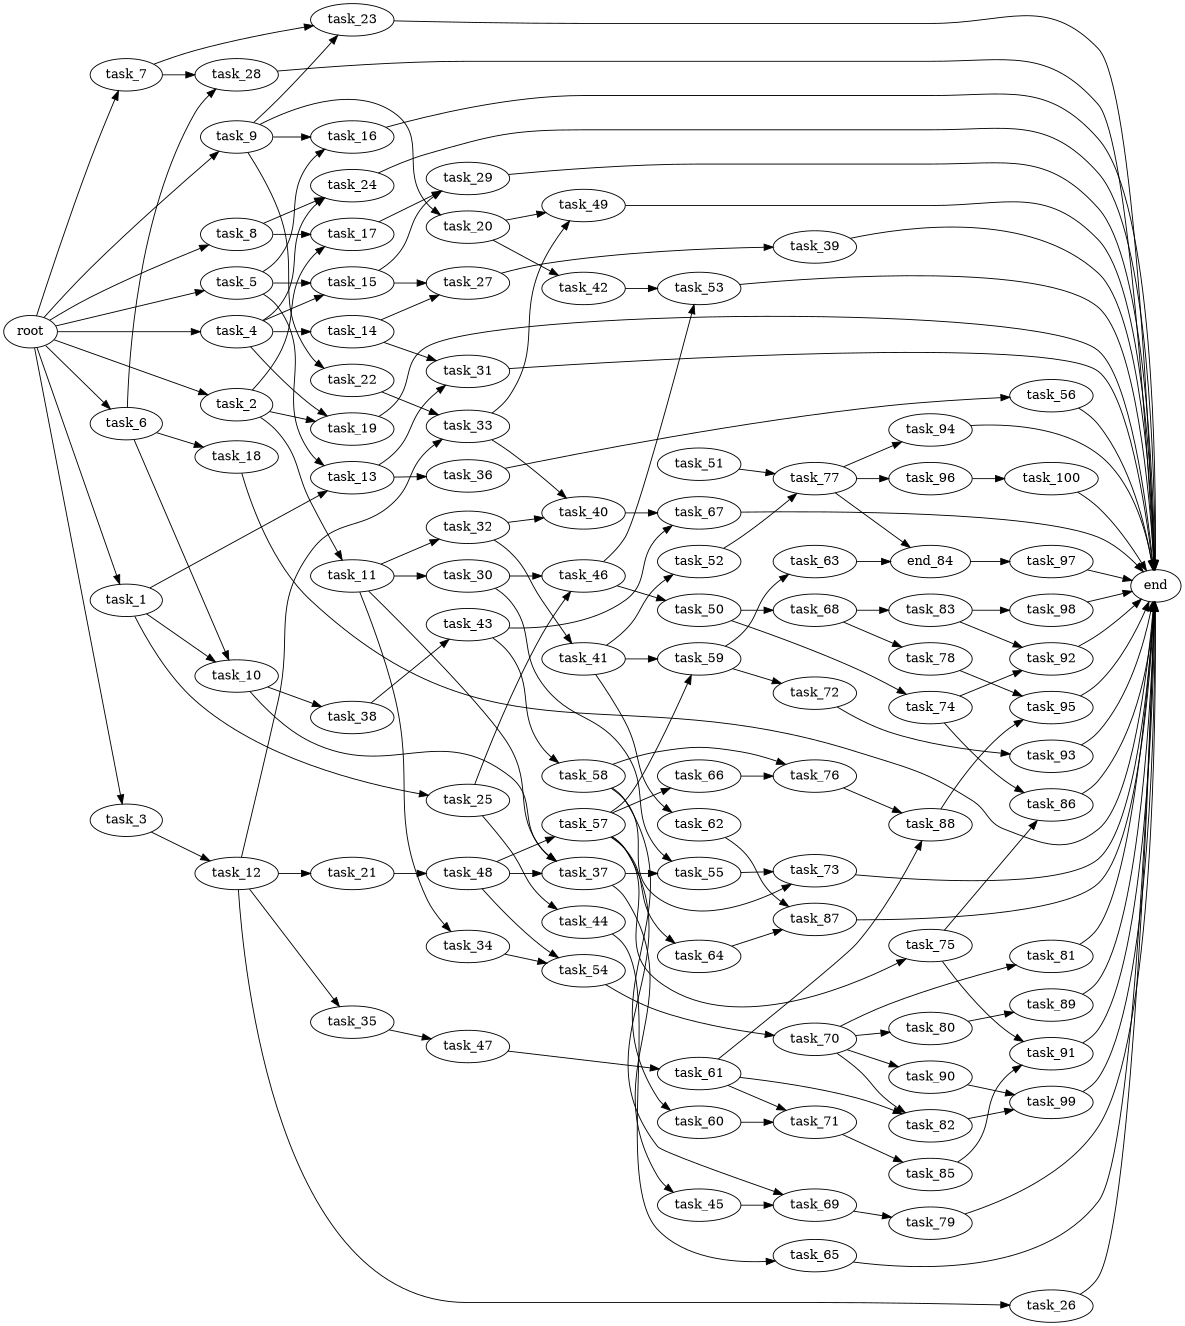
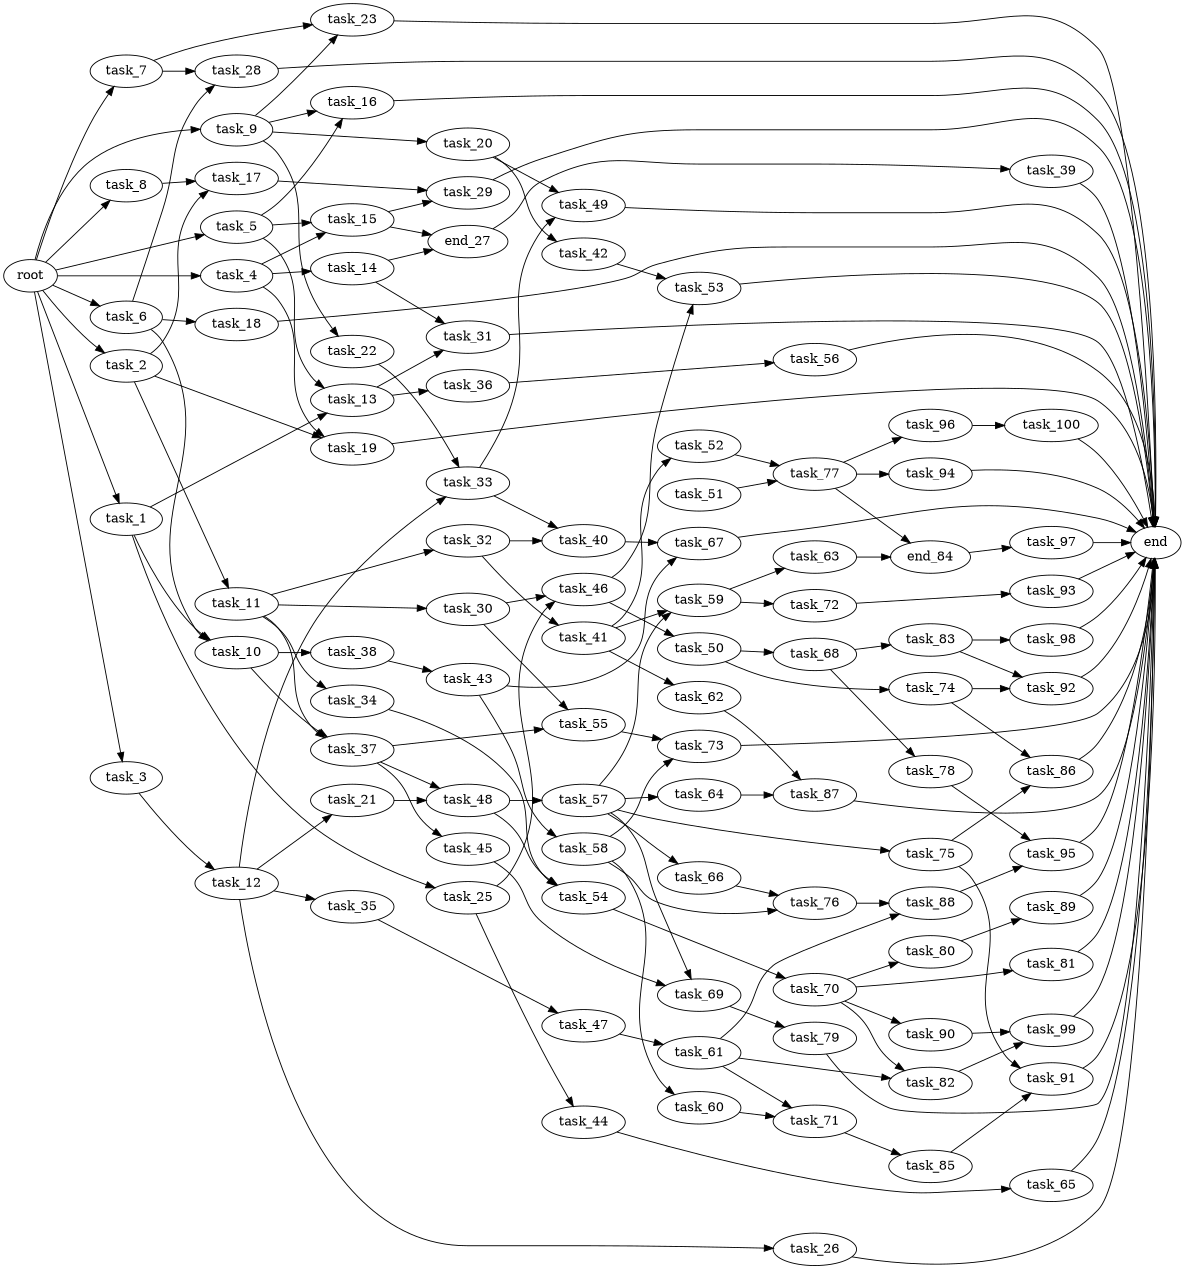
  digraph {
    rankdir=LR
    task_7
    task_23
    task_28
    end
    task_29
    task_65
    task_15
-   task_27
+   task_27 [label=end_27]
    task_39
    task_48
    task_54
    task_57
    task_70
    task_64
    task_69
    task_75
    task_66
    task_59
    task_91
    task_44
    task_55
    task_73
    task_9
    task_16
    task_20
    task_22
    task_42
    task_49
    task_33
    n30 [label=end_84]
    task_97
    task_81
    task_82
    task_90
    task_80
    task_99
    task_89
    task_85
    task_14
    task_31
    task_34
    task_37
    task_45
    task_87
    task_79
    task_53
    task_21
    task_92
    task_60
    task_71
    task_67
    task_96
    task_100
    task_35
    task_47
    task_61
    task_76
    task_88
    task_95
    task_51
    task_77
    task_94
    task_62
    task_25
    task_46
    task_50
    task_86
    root
    task_5
    task_6
    task_8
    task_2
    task_3
    task_1
    task_4
    task_13
    task_10
    task_18
    task_17
-   task_24
    task_11
    task_19
    task_12
    task_72
    task_93
    task_36
    task_38
    task_43
    task_30
    task_26
    task_74
    task_68
    task_78
    task_83
    task_56
    task_40
    task_52
    task_32
    task_58
    task_41
    task_63
    task_98
    task_7 -> task_23
    task_7 -> task_28
    task_23 -> end
    task_28 -> end
    task_29 -> end
    task_65 -> end
    task_15 -> task_29
    task_15 -> task_27
    task_27 -> task_39
    task_39 -> end
    task_48 -> task_54
    task_48 -> task_57
    task_54 -> task_70
    task_57 -> task_64
    task_57 -> task_69
    task_57 -> task_75
    task_57 -> task_66
    task_57 -> task_59
    task_70 -> task_81
    task_70 -> task_82
    task_70 -> task_90
    task_70 -> task_80
    task_64 -> task_87
    task_69 -> task_79
    task_75 -> task_91
    task_75 -> task_86
    task_66 -> task_76
    task_59 -> task_72
    task_59 -> task_63
    task_91 -> end
    task_44 -> task_65
    task_55 -> task_73
    task_73 -> end
    task_9 -> task_23
    task_9 -> task_16
    task_9 -> task_20
    task_9 -> task_22
    task_16 -> end
    task_20 -> task_42
    task_20 -> task_49
    task_22 -> task_33
    task_42 -> task_53
    task_49 -> end
    task_33 -> task_49
    task_33 -> task_40
    n30 -> task_97
    task_97 -> end
    task_81 -> end
    task_82 -> task_99
    task_90 -> task_99
    task_80 -> task_89
    task_99 -> end
    task_89 -> end
    task_85 -> task_91
    task_14 -> task_27
    task_14 -> task_31
    task_31 -> end
    task_34 -> task_54
-   task_48 -> task_37
+   task_37 -> task_48
    task_37 -> task_55
    task_37 -> task_45
    task_45 -> task_69
    task_87 -> end
    task_79 -> end
    task_53 -> end
    task_21 -> task_48
    task_92 -> end
    task_60 -> task_71
    task_71 -> task_85
    task_67 -> end
    task_96 -> task_100
    task_100 -> end
    task_35 -> task_47
    task_47 -> task_61
    task_61 -> task_82
    task_61 -> task_71
    task_61 -> task_88
    task_76 -> task_88
    task_88 -> task_95
    task_95 -> end
    task_51 -> task_77
    task_77 -> n30
    task_77 -> task_96
    task_77 -> task_94
    task_94 -> end
    task_62 -> task_87
    task_25 -> task_44
    task_25 -> task_46
    task_46 -> task_53
    task_46 -> task_50
    task_50 -> task_74
    task_50 -> task_68
    task_86 -> end
    root -> task_7
    root -> task_9
    root -> task_5
    root -> task_6
    root -> task_8
    root -> task_2
    root -> task_3
    root -> task_1
    root -> task_4
    task_5 -> task_15
    task_5 -> task_16
    task_5 -> task_13
    task_6 -> task_28
    task_6 -> task_10
    task_6 -> task_18
    task_8 -> task_17
-   task_8 -> task_24
    task_2 -> task_17
    task_2 -> task_11
    task_2 -> task_19
    task_3 -> task_12
    task_1 -> task_25
    task_1 -> task_13
    task_1 -> task_10
    task_4 -> task_15
    task_4 -> task_14
-   task_4 -> task_24
    task_4 -> task_19
    task_13 -> task_31
    task_13 -> task_36
    task_10 -> task_37
    task_10 -> task_38
    task_18 -> end
    task_17 -> task_29
-   task_24 -> end
    task_11 -> task_34
    task_11 -> task_37
    task_11 -> task_30
    task_11 -> task_32
    task_19 -> end
    task_12 -> task_33
    task_12 -> task_21
    task_12 -> task_35
    task_12 -> task_26
    task_72 -> task_93
    task_93 -> end
    task_36 -> task_56
    task_38 -> task_43
    task_43 -> task_67
    task_43 -> task_58
    task_30 -> task_55
    task_30 -> task_46
    task_26 -> end
    task_74 -> task_92
    task_74 -> task_86
    task_68 -> task_78
    task_68 -> task_83
    task_78 -> task_95
    task_83 -> task_92
    task_83 -> task_98
    task_56 -> end
    task_40 -> task_67
    task_52 -> task_77
    task_32 -> task_40
    task_32 -> task_41
    task_58 -> task_73
    task_58 -> task_60
    task_58 -> task_76
    task_41 -> task_59
    task_41 -> task_62
    task_41 -> task_52
    task_63 -> n30
    task_98 -> end
  }
